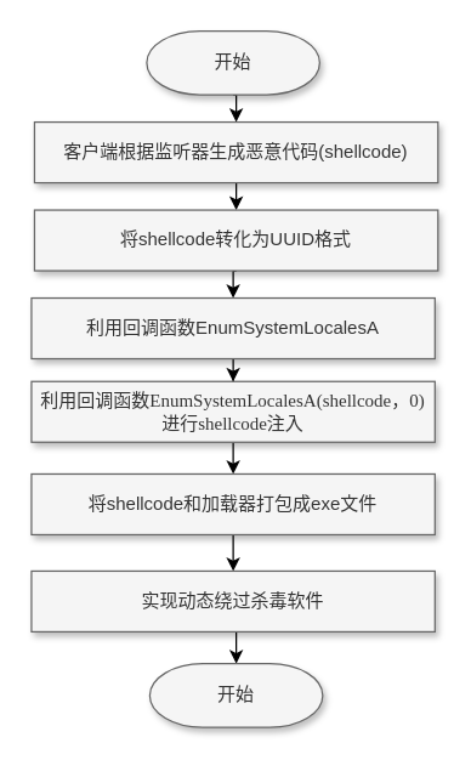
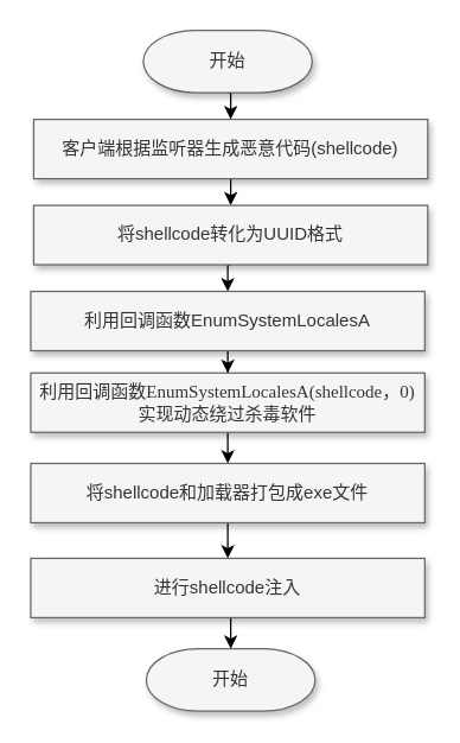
  <mxCell id="0" />
  <mxCell id="1" parent="0" />
  <mxCell id="2" style="edgeStyle=orthogonalEdgeStyle;rounded=0;orthogonalLoop=1;jettySize=auto;html=1;exitX=0.5;exitY=1;exitDx=0;exitDy=0;exitPerimeter=0;entryX=0.5;entryY=0;entryDx=0;entryDy=0;fontSize=12;" parent="1" source="3" target="5" edge="1"><mxGeometry relative="1" as="geometry" /></mxCell>
  <mxCell id="3" value="开始" style="strokeWidth=1;html=1;shape=mxgraph.flowchart.terminator;whiteSpace=wrap;fillColor=#f5f5f5;fontColor=#333333;strokeColor=#666666;shadow=1;" parent="1" vertex="1"><mxGeometry x="96" y="20" width="114" height="42" as="geometry" /></mxCell>
  <mxCell id="4" style="edgeStyle=orthogonalEdgeStyle;rounded=0;orthogonalLoop=1;jettySize=auto;html=1;exitX=0.5;exitY=1;exitDx=0;exitDy=0;entryX=0.5;entryY=0;entryDx=0;entryDy=0;fontSize=12;" parent="1" source="5" target="7" edge="1"><mxGeometry relative="1" as="geometry" /></mxCell>
  <mxCell id="5" value="客户端根据监听器生成恶意代码(shellcode)" style="rounded=0;whiteSpace=wrap;html=1;shadow=1;strokeWidth=1;fillColor=#f5f5f5;fontColor=#333333;strokeColor=#666666;" parent="1" vertex="1"><mxGeometry x="22" y="80" width="266" height="40" as="geometry" /></mxCell>
  <mxCell id="6" style="edgeStyle=orthogonalEdgeStyle;rounded=0;orthogonalLoop=1;jettySize=auto;html=1;exitX=0.5;exitY=1;exitDx=0;exitDy=0;entryX=0.5;entryY=0;entryDx=0;entryDy=0;fontSize=12;" parent="1" source="7" target="9" edge="1"><mxGeometry relative="1" as="geometry" /></mxCell>
  <mxCell id="7" value="将shellcode转化为UUID格式" style="rounded=0;whiteSpace=wrap;html=1;shadow=1;strokeWidth=1;fillColor=#f5f5f5;fontColor=#333333;strokeColor=#666666;" parent="1" vertex="1"><mxGeometry x="22" y="138" width="266" height="40" as="geometry" /></mxCell>
  <mxCell id="8" style="edgeStyle=orthogonalEdgeStyle;rounded=0;orthogonalLoop=1;jettySize=auto;html=1;exitX=0.5;exitY=1;exitDx=0;exitDy=0;fontSize=12;" parent="1" source="9" target="11" edge="1"><mxGeometry relative="1" as="geometry" /></mxCell>
  <mxCell id="9" value="利用回调函数EnumSystemLocalesA" style="rounded=0;whiteSpace=wrap;html=1;shadow=1;strokeWidth=1;fillColor=#f5f5f5;fontColor=#333333;strokeColor=#666666;" parent="1" vertex="1"><mxGeometry x="20" y="196" width="266" height="40" as="geometry" /></mxCell>
  <mxCell id="10" style="edgeStyle=orthogonalEdgeStyle;rounded=0;orthogonalLoop=1;jettySize=auto;html=1;exitX=0.5;exitY=1;exitDx=0;exitDy=0;entryX=0.5;entryY=0;entryDx=0;entryDy=0;fontSize=12;" parent="1" source="11" target="13" edge="1"><mxGeometry relative="1" as="geometry" /></mxCell>
- <mxCell id="11" value="&lt;font style=&quot;font-size: 12px&quot;&gt;&lt;font style=&quot;font-size: 12px&quot;&gt;利用回调函数&lt;/font&gt;&lt;span lang=&quot;EN-US&quot; style=&quot;font-family: &amp;#34;times new roman&amp;#34; , serif&quot;&gt;EnumSystemLocalesA(shellcode，0)进行shellcode注入&lt;/span&gt;&lt;/font&gt;" style="rounded=0;whiteSpace=wrap;html=1;shadow=1;strokeWidth=1;fillColor=#f5f5f5;fontColor=#333333;strokeColor=#666666;" parent="1" vertex="1"><mxGeometry x="20" y="251" width="266" height="40" as="geometry" /></mxCell>
+ <mxCell id="11" value="&lt;font style=&quot;font-size: 12px&quot;&gt;&lt;font style=&quot;font-size: 12px&quot;&gt;利用回调函数&lt;/font&gt;&lt;span lang=&quot;EN-US&quot; style=&quot;font-family: &amp;#34;times new roman&amp;#34; , serif&quot;&gt;EnumSystemLocalesA(shellcode，0)实现动态绕过杀毒软件&lt;/span&gt;&lt;/font&gt;" style="rounded=0;whiteSpace=wrap;html=1;shadow=1;strokeWidth=1;fillColor=#f5f5f5;fontColor=#333333;strokeColor=#666666;" parent="1" vertex="1"><mxGeometry x="20" y="251" width="266" height="40" as="geometry" /></mxCell>
  <mxCell id="12" style="edgeStyle=orthogonalEdgeStyle;rounded=0;orthogonalLoop=1;jettySize=auto;html=1;exitX=0.5;exitY=1;exitDx=0;exitDy=0;entryX=0.5;entryY=0;entryDx=0;entryDy=0;fontSize=12;" parent="1" source="13" target="15" edge="1"><mxGeometry relative="1" as="geometry" /></mxCell>
  <mxCell id="13" value="将shellcode和加载器打包成exe文件" style="rounded=0;whiteSpace=wrap;html=1;shadow=1;strokeWidth=1;fillColor=#f5f5f5;fontColor=#333333;strokeColor=#666666;" parent="1" vertex="1"><mxGeometry x="20" y="312" width="266" height="40" as="geometry" /></mxCell>
  <mxCell id="14" style="edgeStyle=orthogonalEdgeStyle;rounded=0;orthogonalLoop=1;jettySize=auto;html=1;exitX=0.5;exitY=1;exitDx=0;exitDy=0;entryX=0.5;entryY=0;entryDx=0;entryDy=0;entryPerimeter=0;fontSize=12;" parent="1" source="15" target="16" edge="1"><mxGeometry relative="1" as="geometry" /></mxCell>
- <mxCell id="15" value="实现动态绕过杀毒软件" style="rounded=0;whiteSpace=wrap;html=1;shadow=1;strokeWidth=1;fillColor=#f5f5f5;fontColor=#333333;strokeColor=#666666;" parent="1" vertex="1"><mxGeometry x="20" y="376" width="266" height="40" as="geometry" /></mxCell>
+ <mxCell id="15" value="进行shellcode注入" style="rounded=0;whiteSpace=wrap;html=1;shadow=1;strokeWidth=1;fillColor=#f5f5f5;fontColor=#333333;strokeColor=#666666;" parent="1" vertex="1"><mxGeometry x="20" y="376" width="266" height="40" as="geometry" /></mxCell>
  <mxCell id="16" value="开始" style="strokeWidth=1;html=1;shape=mxgraph.flowchart.terminator;whiteSpace=wrap;fillColor=#f5f5f5;fontColor=#333333;strokeColor=#666666;shadow=1;" parent="1" vertex="1"><mxGeometry x="98" y="437" width="114" height="42" as="geometry" /></mxCell>
